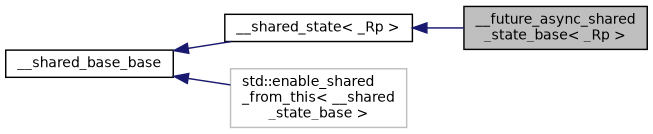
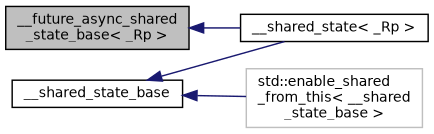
  digraph {
    rankdir=LR
    node [color=black fillcolor=white fontname=Helvetica fontsize=10 shape=record style=filled]
    edge [color=midnightblue dir=back fontname=Helvetica fontsize=10 labelfontname=Helvetica labelfontsize=10 style=solid]
    n1 [fillcolor=grey75 fontcolor=black height=0.2 label="__future_async_shared\l_state_base\< _Rp \>" width=0.4]
    n2 [height=0.2 label="__shared_state\< _Rp \>" width=0.4]
-   n3 [height=0.2 label=__shared_base_base width=0.4]
+   n3 [height=0.2 label=__shared_state_base width=0.4]
    n4 [color=grey75 height=0.2 label="std::enable_shared\l_from_this\< __shared\l_state_base \>" width=0.4]
-   n2 -> n1
+   n1 -> n2
    n3 -> n2
    n3 -> n4
  }
